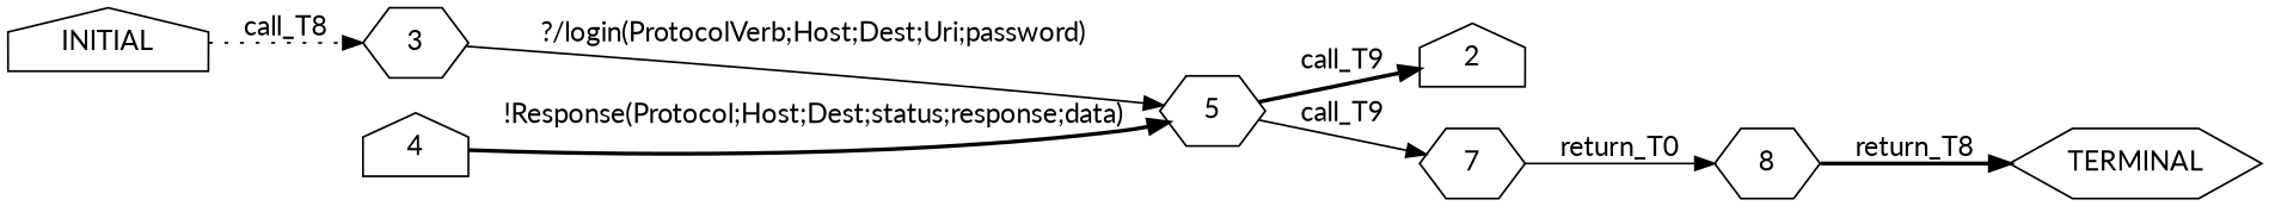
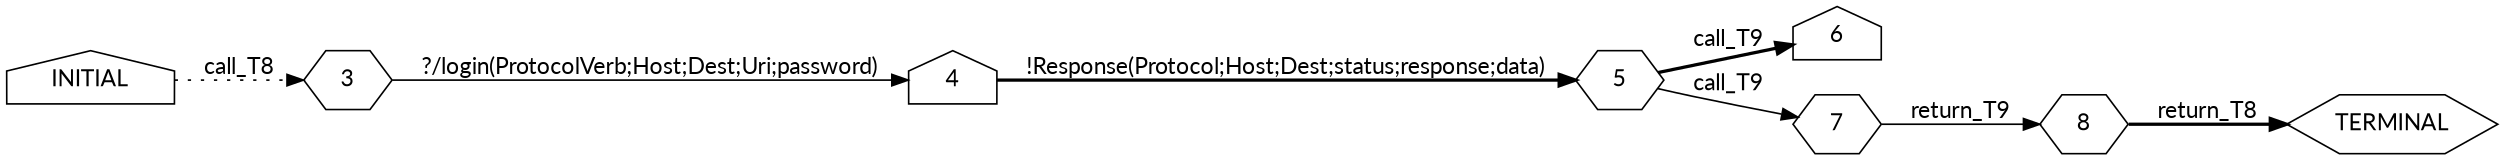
  digraph {
    fontname=Lato
    rankdir=LR
    node [fontname=Lato shape=hexagon]
    edge [fontname=Lato style=solid]
    n1 [label=INITIAL shape=house]
    n2 [label=3]
    n3 [label=4 shape=house]
    n4 [label=TERMINAL]
    n5 [label=5]
-   n6 [label=2 shape=house]
+   n6 [label=6 shape=house]
    n7 [label=7]
    n8 [label=8]
    n1 -> n2 [label=call_T8 style=dotted]
-   n2 -> n5 [label="?/login(ProtocolVerb;Host;Dest;Uri;password)"]
+   n2 -> n3 [label="?/login(ProtocolVerb;Host;Dest;Uri;password)"]
    n3 -> n5 [label="!Response(Protocol;Host;Dest;status;response;data)" style=bold]
    n5 -> n6 [label=call_T9 style=bold]
    n5 -> n7 [label=call_T9]
-   n7 -> n8 [label=return_T0]
+   n7 -> n8 [label=return_T9]
    n8 -> n4 [label=return_T8 style=bold]
  }
